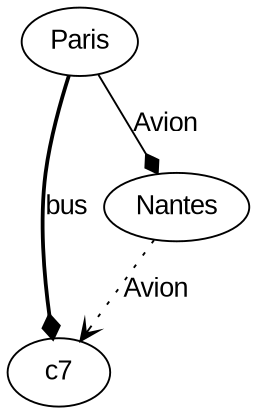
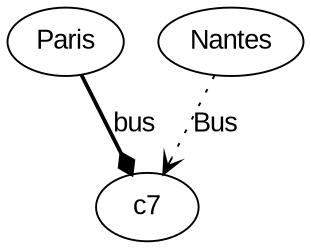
  digraph {
    fontname="Liberation Sans"
    node [fontname="Liberation Sans"]
    edge [arrowhead=diamond fontname="Liberation Sans"]
    n1 [label=Paris]
    n2 [label=c7]
    n3 [label=Nantes]
    n1 -> n2 [label=bus style=bold]
-   n1 -> n3 [label=Avion style=solid]
-   n3 -> n2 [arrowhead=vee label=Avion style=dotted]
+   n3 -> n2 [arrowhead=vee label=Bus style=dotted]
  }
